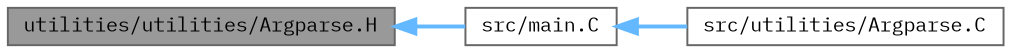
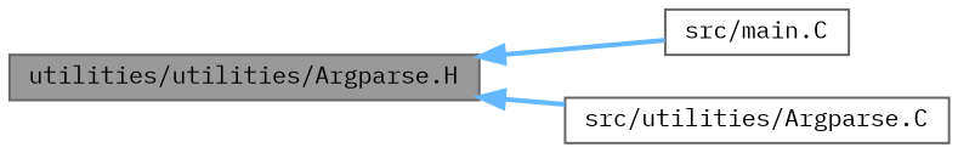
  digraph {
    fontname="IBM Plex Mono"
    rankdir=LR
    node [color=grey40 fillcolor=white fontname="IBM Plex Mono" fontsize=10 shape=box style=filled]
    edge [color=steelblue1 dir=back fontname="IBM Plex Mono" fontsize=10 labelfontname=Helvetica labelfontsize=10 style=bold]
    n1 [color=gray40 fillcolor=grey60 fontcolor=black height=0.2 label="utilities/utilities/Argparse.H" width=0.4]
    n2 [height=0.2 label="src/main.C" width=0.4]
    n3 [height=0.2 label="src/utilities/Argparse.C" width=0.4]
    n1 -> n2
-   n2 -> n3
+   n1 -> n3
  }
